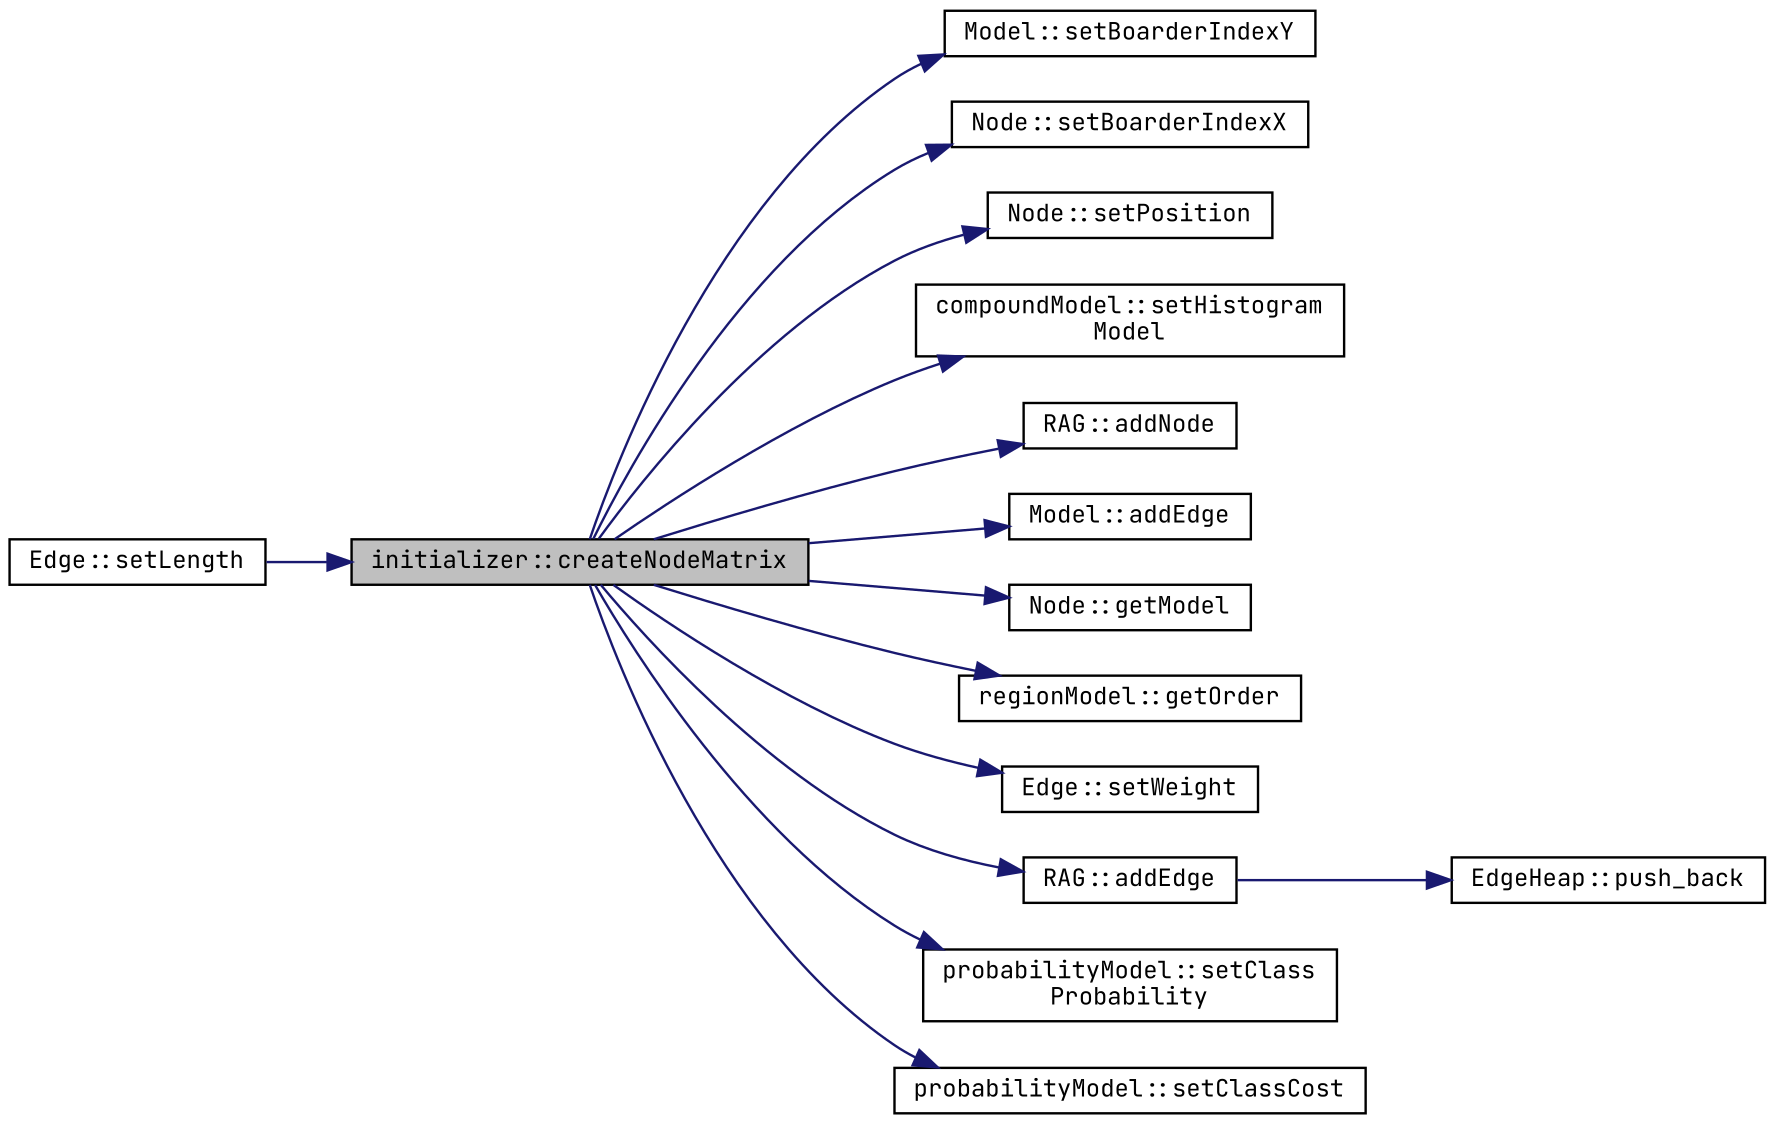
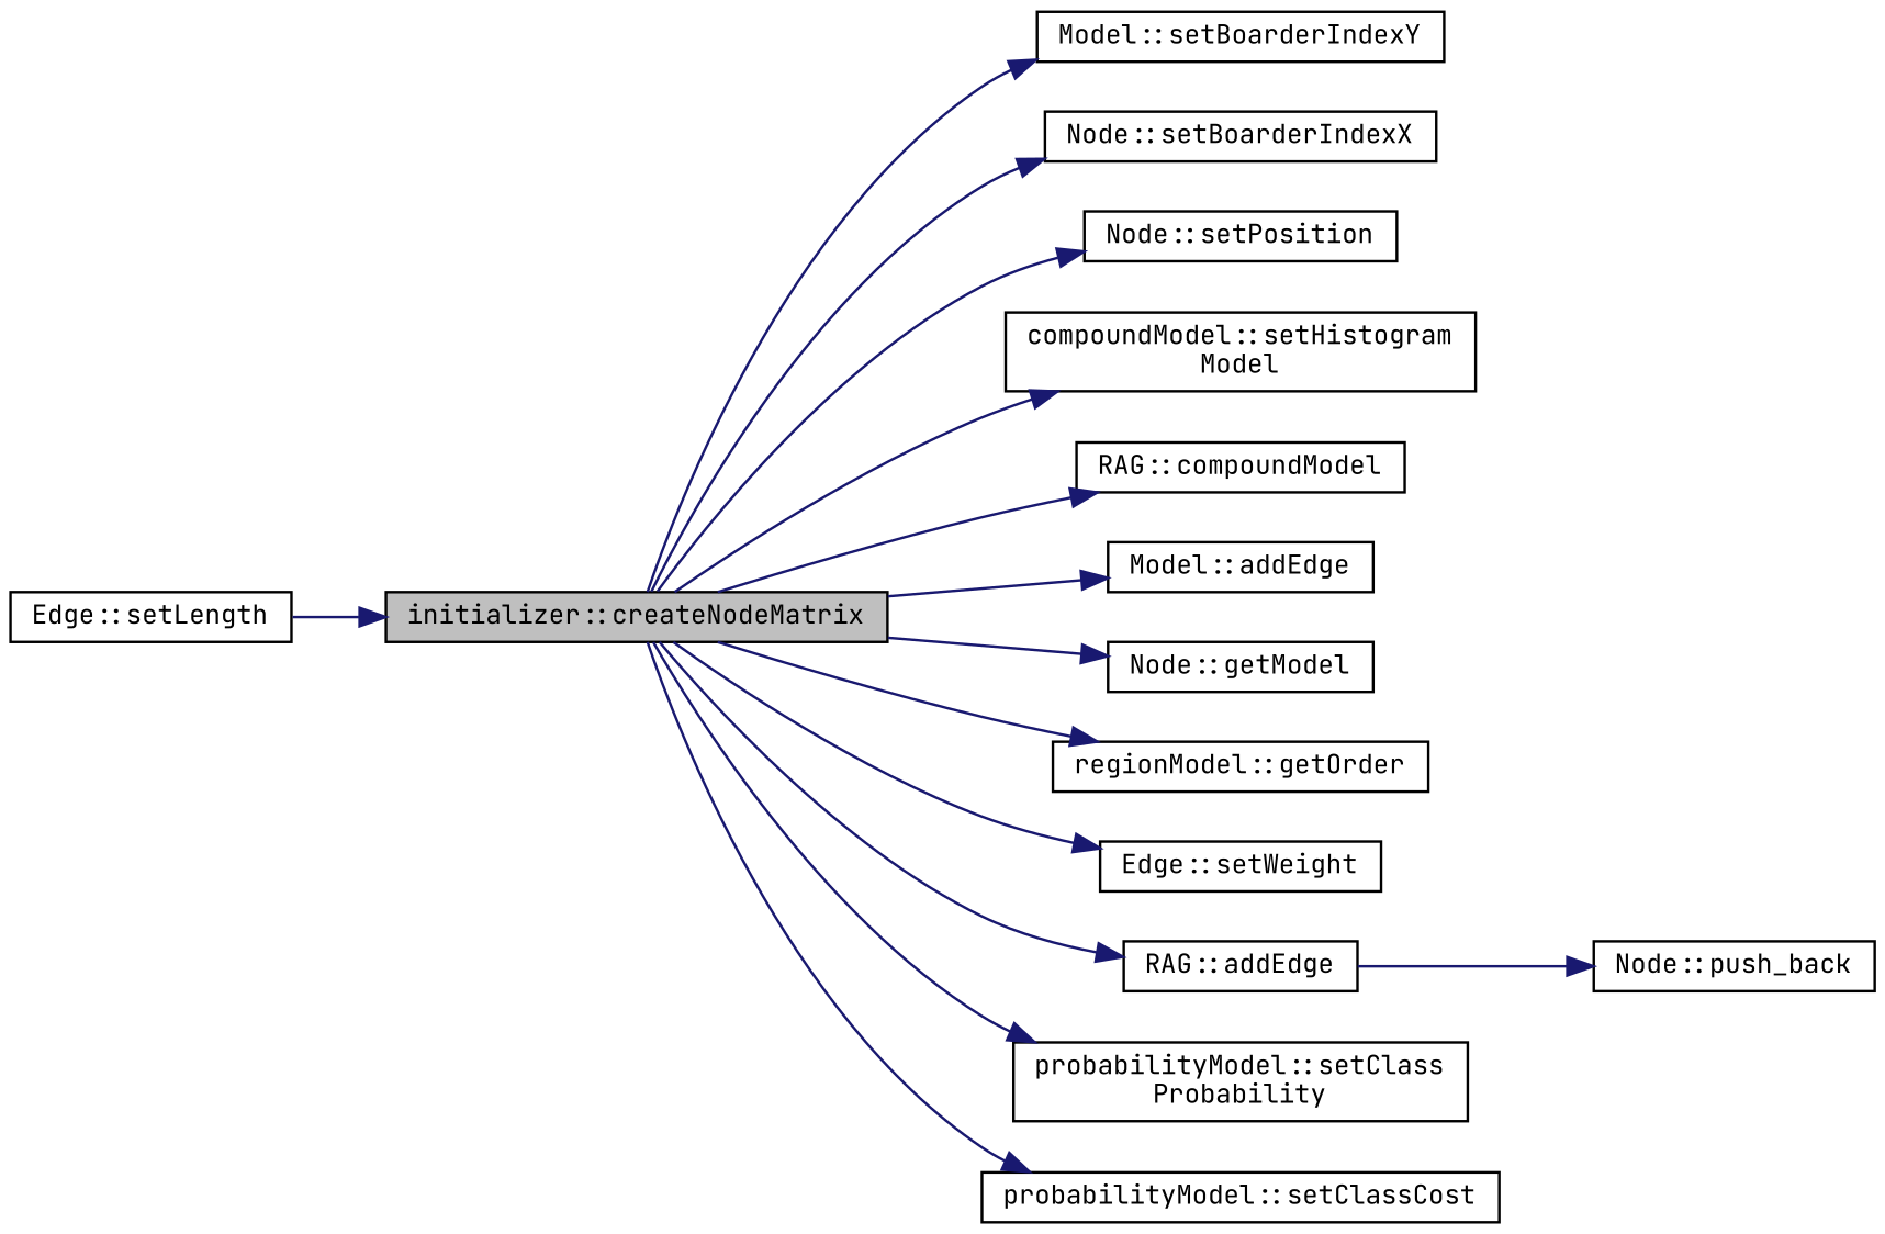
  digraph {
    fontname="JetBrains Mono"
    rankdir=LR
    node [color=black fillcolor=white fontname="JetBrains Mono" fontsize=10 shape=record style=filled]
    edge [color=midnightblue fontname="JetBrains Mono" fontsize=10 labelfontname=Helvetica labelfontsize=10 style=solid]
    n1 [fillcolor=grey75 fontcolor=black height=0.2 label="initializer::createNodeMatrix" width=0.4]
    n2 [height=0.2 label="Model::setBoarderIndexY" width=0.4]
    n3 [height=0.2 label="Node::setBoarderIndexX" width=0.4]
    n4 [height=0.2 label="Node::setPosition" width=0.4]
    n5 [height=0.2 label="compoundModel::setHistogram\lModel" width=0.4]
-   n6 [height=0.2 label="RAG::addNode" width=0.4]
+   n6 [height=0.2 label="RAG::compoundModel" width=0.4]
    n7 [height=0.2 label="Model::addEdge" width=0.4]
    n8 [height=0.2 label="Node::getModel" width=0.4]
    n9 [height=0.2 label="regionModel::getOrder" width=0.4]
    n10 [height=0.2 label="Edge::setWeight" width=0.4]
    n11 [height=0.2 label="RAG::addEdge" width=0.4]
    n12 [height=0.2 label="probabilityModel::setClass\lProbability" width=0.4]
    n13 [height=0.2 label="probabilityModel::setClassCost" width=0.4]
    n14 [height=0.2 label="Edge::setLength" width=0.4]
-   n15 [height=0.2 label="EdgeHeap::push_back" width=0.4]
+   n15 [height=0.2 label="Node::push_back" width=0.4]
    n1 -> n2
    n1 -> n3
    n1 -> n4
    n1 -> n5
    n1 -> n6
    n1 -> n7
    n1 -> n8
    n1 -> n9
    n1 -> n10
    n1 -> n11
    n1 -> n12
    n1 -> n13
    n11 -> n15
    n14 -> n1
  }
